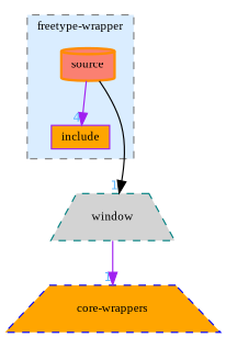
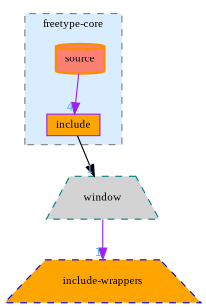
  digraph {
    compound=true
    fontname="Liberation Serif"
    node [fillcolor=orange fontname="Liberation Serif" fontsize=10 shape=trapezium style="filled,dashed"]
    edge [color=purple fontcolor=steelblue1 fontname="Liberation Serif" fontsize=10 headlabel=1 labeldistance=1.5 labelfontname=Helvetica labelfontsize=10]
    n1 [color=purple height=0.2 label=include shape=box style=filled width=0.4]
    n2 [color=darkorange fillcolor=salmon height=0.2 label=source shape=cylinder style="filled,bold" width=0.4]
    n3 [color=teal fillcolor=lightgrey height=0.2 label=window width=0.4]
-   n4 [color=blue height=0.2 label="core-wrappers" width=0.4]
+   n4 [color=blue height=0.2 label="include-wrappers" width=0.4]
    subgraph cluster_1 {
      bgcolor="#daedff"
      fontsize=10
-     label="freetype-wrapper"
+     label="freetype-core"
      pencolor=grey50
      style="filled,dashed"
      n1
      n2
    }
    n2 -> n1 [headlabel=4]
-   n2 -> n3 [color=black]
+   n1 -> n3 [color=black]
    n3 -> n4
  }
